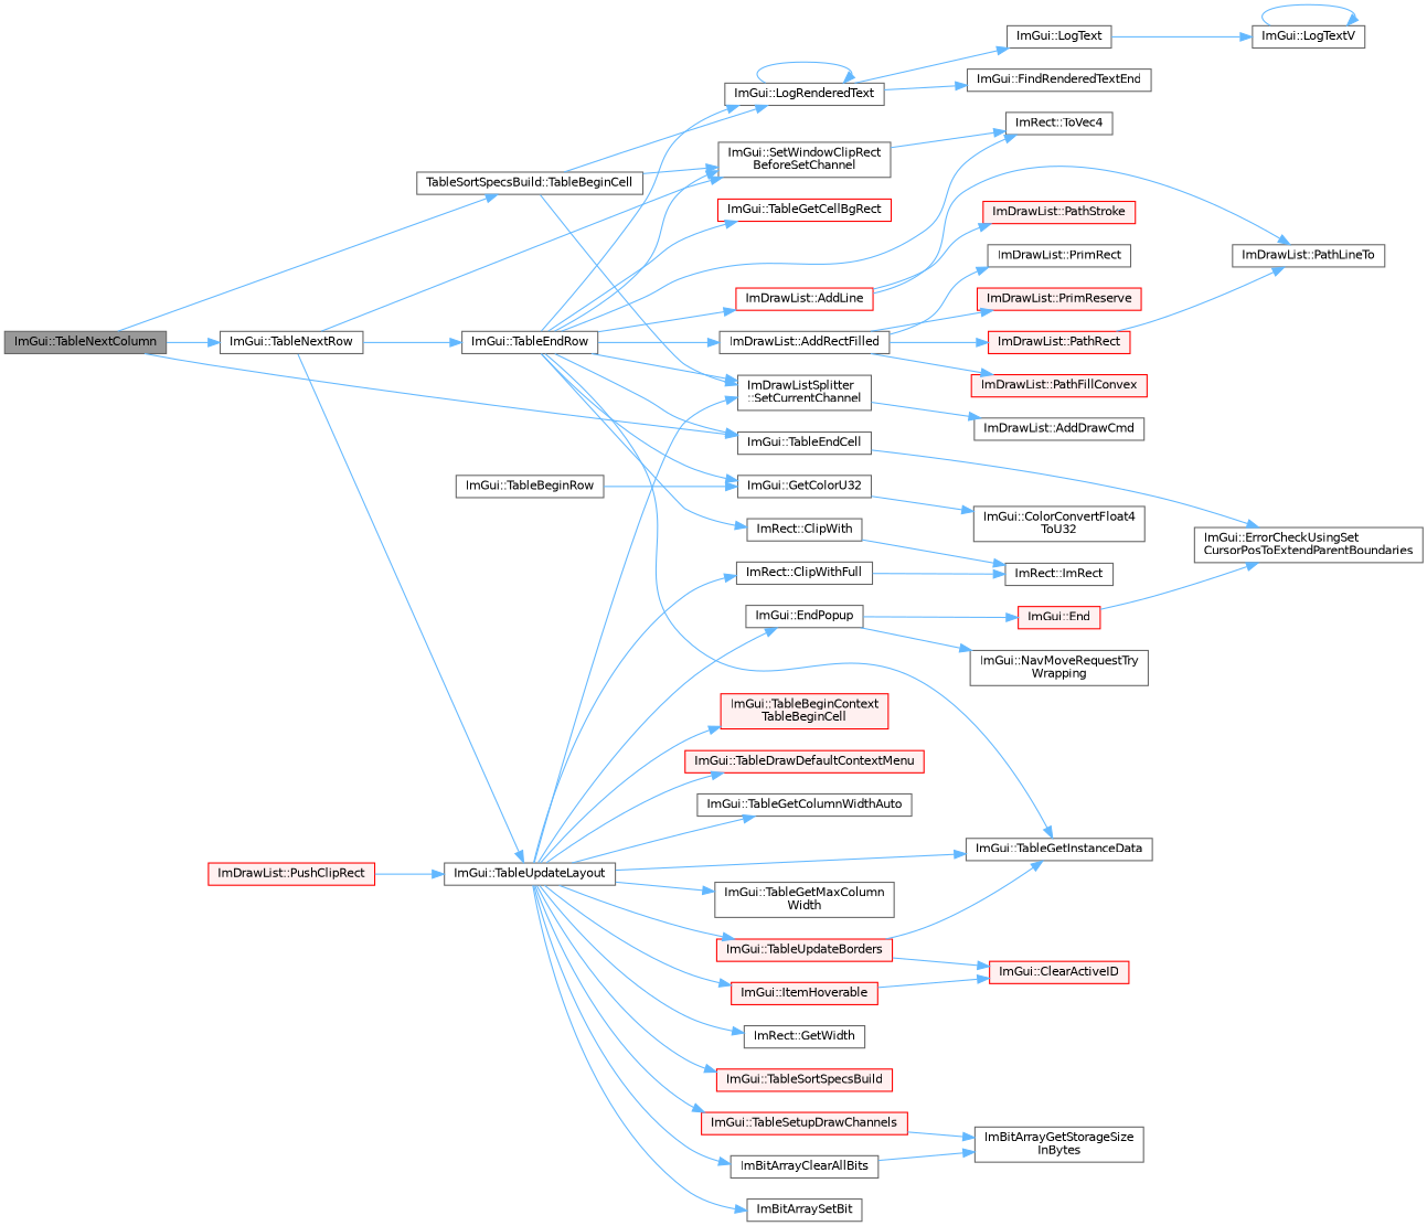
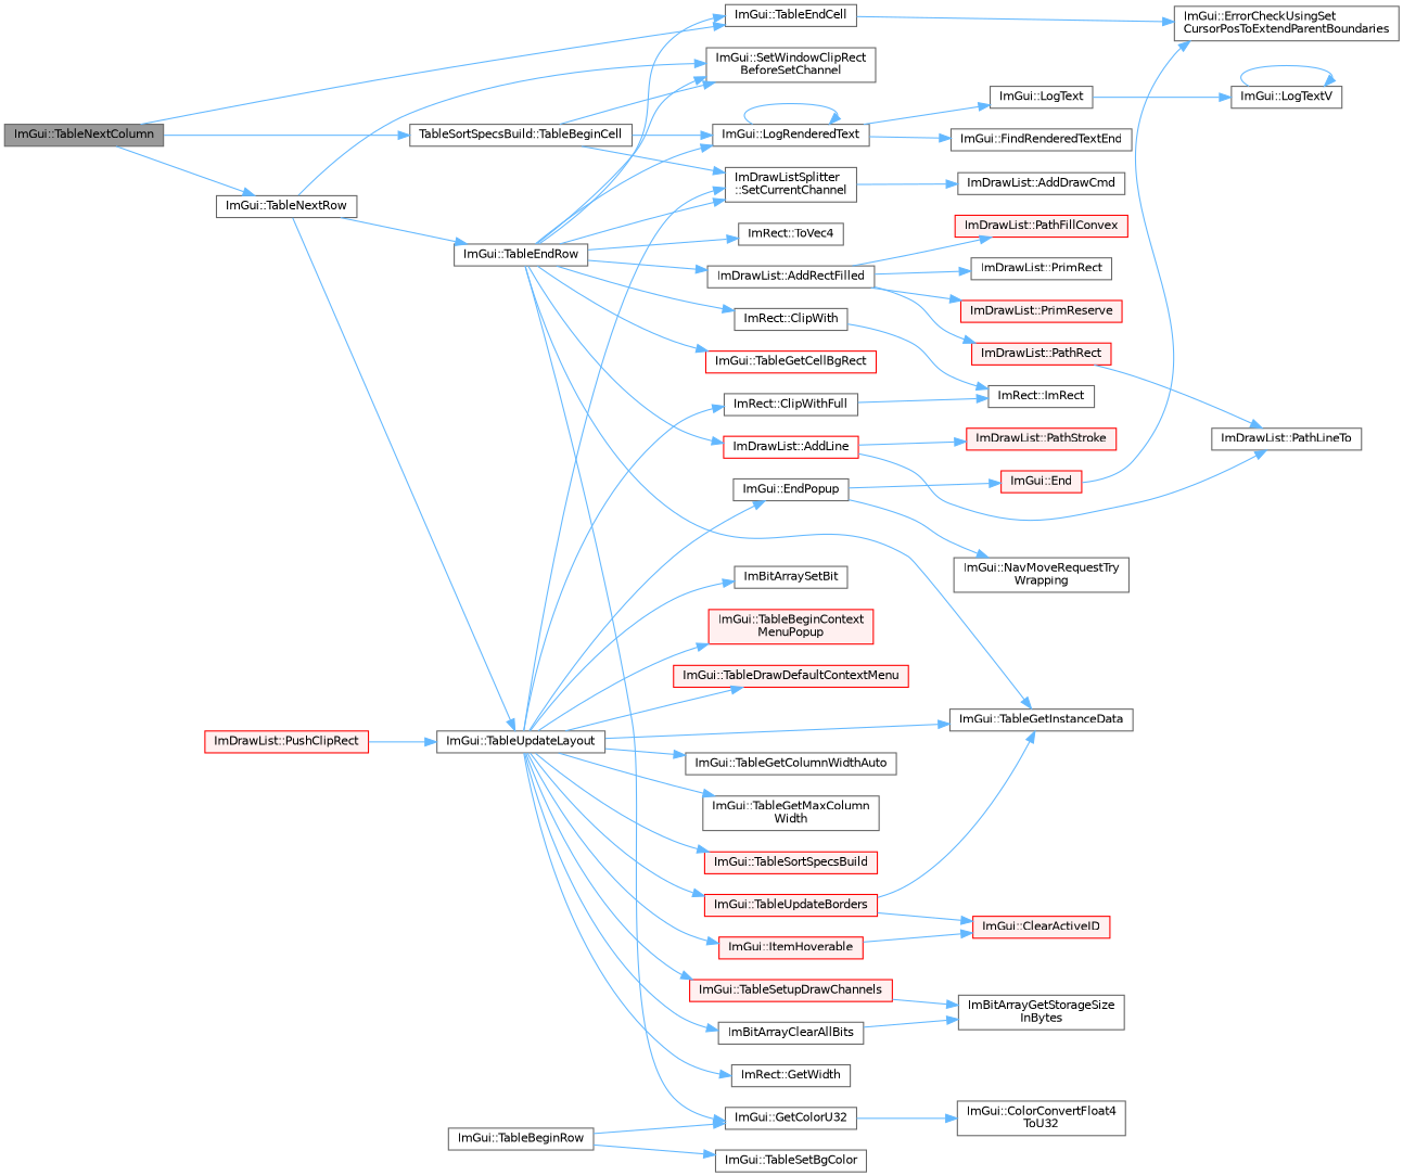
  digraph {
    rankdir=LR
    node [color=grey40 fillcolor=white fontname=Helvetica fontsize=10 shape=box style=filled]
    edge [color=steelblue1 fontname=Helvetica fontsize=10 labelfontname=Helvetica labelfontsize=10 style=solid]
    n1 [color=gray40 fillcolor=grey60 fontcolor=black height=0.2 label="ImGui::TableNextColumn" width=0.4]
    n2 [height=0.2 label="TableSortSpecsBuild::TableBeginCell" width=0.4]
    n3 [height=0.2 label="ImGui::TableEndCell" width=0.4]
    n4 [height=0.2 label="ImGui::TableNextRow" width=0.4]
    n5 [height=0.2 label="ImGui::LogRenderedText" width=0.4]
    n6 [height=0.2 label="ImDrawListSplitter\l::SetCurrentChannel" width=0.4]
    n7 [height=0.2 label="ImGui::SetWindowClipRect\lBeforeSetChannel" width=0.4]
    n8 [height=0.2 label="ImGui::ErrorCheckUsingSet\lCursorPosToExtendParentBoundaries" width=0.4]
    n9 [height=0.2 label="ImGui::TableEndRow" width=0.4]
    n10 [height=0.2 label="ImGui::TableUpdateLayout" width=0.4]
    n11 [height=0.2 label="ImGui::FindRenderedTextEnd" width=0.4]
    n12 [height=0.2 label="ImGui::LogText" width=0.4]
    n13 [height=0.2 label="ImDrawList::AddDrawCmd" width=0.4]
    n14 [height=0.2 label="ImRect::ToVec4" width=0.4]
    n15 [height=0.2 label="ImGui::LogTextV" width=0.4]
    n16 [height=0.2 label="ImGui::TableBeginRow" width=0.4]
    n17 [height=0.2 label="ImGui::GetColorU32" width=0.4]
+   n18 [height=0.2 label="ImGui::TableSetBgColor" width=0.4]
    n19 [color=red height=0.2 label="ImDrawList::AddLine" width=0.4]
    n20 [height=0.2 label="ImDrawList::AddRectFilled" width=0.4]
    n21 [height=0.2 label="ImRect::ClipWith" width=0.4]
    n22 [color=red height=0.2 label="ImGui::TableGetCellBgRect" width=0.4]
    n23 [height=0.2 label="ImGui::TableGetInstanceData" width=0.4]
    n24 [height=0.2 label="ImRect::ClipWithFull" width=0.4]
    n25 [height=0.2 label="ImGui::EndPopup" width=0.4]
    n26 [height=0.2 label="ImRect::GetWidth" width=0.4]
    n27 [height=0.2 label=ImBitArrayClearAllBits width=0.4]
    n28 [height=0.2 label=ImBitArraySetBit width=0.4]
    n29 [color=red fillcolor="#FFF0F0" height=0.2 label="ImGui::ItemHoverable" width=0.4]
-   n30 [color=red fillcolor="#FFF0F0" height=0.2 label="ImGui::TableBeginContext\lTableBeginCell" width=0.4]
+   n30 [color=red fillcolor="#FFF0F0" height=0.2 label="ImGui::TableBeginContext\lMenuPopup" width=0.4]
    n31 [color=red fillcolor="#FFF0F0" height=0.2 label="ImGui::TableDrawDefaultContextMenu" width=0.4]
    n32 [height=0.2 label="ImGui::TableGetColumnWidthAuto" width=0.4]
    n33 [height=0.2 label="ImGui::TableGetMaxColumn\lWidth" width=0.4]
    n34 [color=red fillcolor="#FFF0F0" height=0.2 label="ImGui::TableSetupDrawChannels" width=0.4]
    n35 [color=red fillcolor="#FFF0F0" height=0.2 label="ImGui::TableSortSpecsBuild" width=0.4]
    n36 [color=red fillcolor="#FFF0F0" height=0.2 label="ImGui::TableUpdateBorders" width=0.4]
    n37 [height=0.2 label="ImGui::ColorConvertFloat4\lToU32" width=0.4]
    n38 [height=0.2 label="ImDrawList::PathLineTo" width=0.4]
    n39 [color=red fillcolor="#FFF0F0" height=0.2 label="ImDrawList::PathStroke" width=0.4]
    n40 [color=red fillcolor="#FFF0F0" height=0.2 label="ImDrawList::PathFillConvex" width=0.4]
    n41 [color=red fillcolor="#FFF0F0" height=0.2 label="ImDrawList::PathRect" width=0.4]
    n42 [height=0.2 label="ImDrawList::PrimRect" width=0.4]
    n43 [color=red fillcolor="#FFF0F0" height=0.2 label="ImDrawList::PrimReserve" width=0.4]
    n44 [height=0.2 label="ImRect::ImRect" width=0.4]
    n45 [color=red fillcolor="#FFF0F0" height=0.2 label="ImGui::End" width=0.4]
    n46 [height=0.2 label="ImGui::NavMoveRequestTry\lWrapping" width=0.4]
    n47 [height=0.2 label="ImBitArrayGetStorageSize\lInBytes" width=0.4]
    n48 [color=red fillcolor="#FFF0F0" height=0.2 label="ImGui::ClearActiveID" width=0.4]
    n49 [color=red fillcolor="#FFF0F0" height=0.2 label="ImDrawList::PushClipRect" width=0.4]
    n1 -> n2
    n1 -> n3
    n1 -> n4
    n2 -> n5
    n2 -> n6
    n2 -> n7
    n3 -> n8
    n4 -> n7
    n4 -> n9
    n4 -> n10
    n5 -> n5
    n5 -> n11
    n5 -> n12
    n6 -> n13
-   n7 -> n14
    n9 -> n3
    n9 -> n5
    n9 -> n6
    n9 -> n7
    n9 -> n14
    n9 -> n17
    n9 -> n19
    n9 -> n20
    n9 -> n21
    n9 -> n22
    n9 -> n23
    n10 -> n6
    n10 -> n23
    n10 -> n24
    n10 -> n25
    n10 -> n26
    n10 -> n27
    n10 -> n28
    n10 -> n29
    n10 -> n30
    n10 -> n31
    n10 -> n32
    n10 -> n33
    n10 -> n34
    n10 -> n35
    n10 -> n36
    n12 -> n15
    n15 -> n15
    n16 -> n17
+   n16 -> n18
    n17 -> n37
    n19 -> n38
    n19 -> n39
    n20 -> n40
    n20 -> n41
    n20 -> n42
    n20 -> n43
    n21 -> n44
    n24 -> n44
    n25 -> n45
    n25 -> n46
    n27 -> n47
    n29 -> n48
    n34 -> n47
    n36 -> n23
    n36 -> n48
    n41 -> n38
    n45 -> n8
    n49 -> n10
  }
